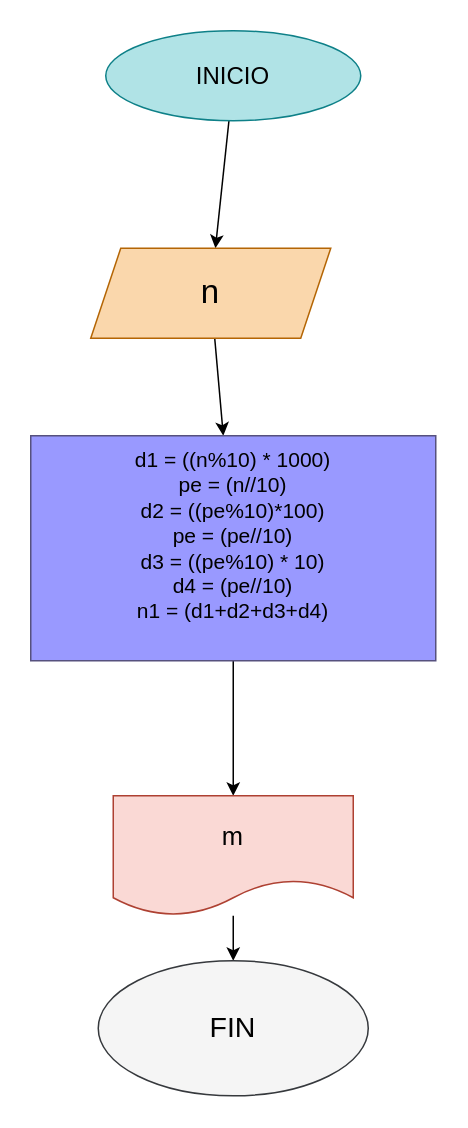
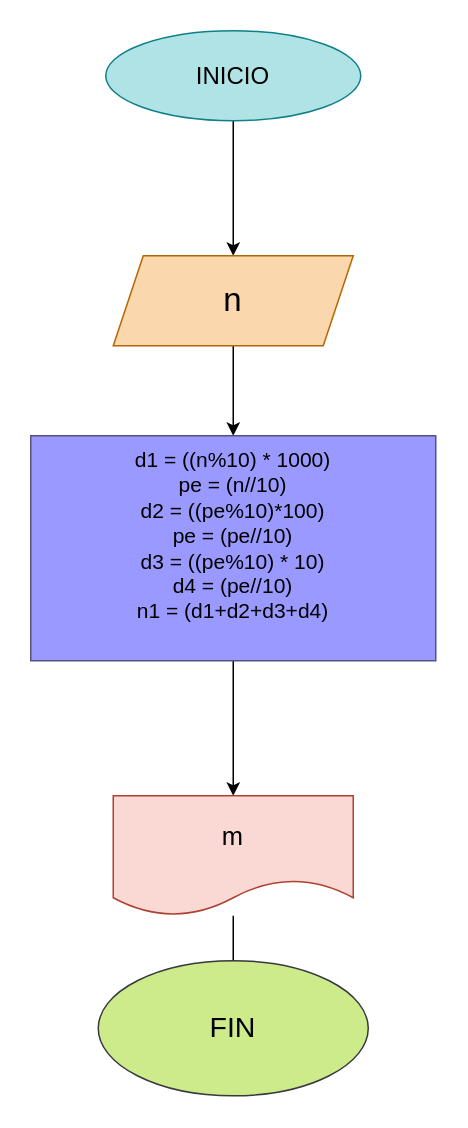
  <mxCell id="0" />
  <mxCell id="1" parent="0" />
  <mxCell id="2" value="" style="edgeStyle=none;html=1;fontSize=22;fontColor=#000000;" edge="1" parent="1" source="3" target="5"><mxGeometry relative="1" as="geometry" /></mxCell>
  <mxCell id="3" value="&lt;font style=&quot;font-size: 16px;&quot; color=&quot;#000000&quot;&gt;INICIO&lt;/font&gt;" style="ellipse;whiteSpace=wrap;html=1;fillColor=#b0e3e6;strokeColor=#0e8088;" parent="1" vertex="1"><mxGeometry x="70" y="20" width="170" height="60" as="geometry" /></mxCell>
  <mxCell id="4" value="" style="edgeStyle=none;html=1;fontSize=22;fontColor=#000000;" edge="1" parent="1" source="5" target="7"><mxGeometry relative="1" as="geometry" /></mxCell>
- <mxCell id="5" value="&lt;font style=&quot;font-size: 22px;&quot; color=&quot;#000000&quot;&gt;n&lt;/font&gt;" style="shape=parallelogram;perimeter=parallelogramPerimeter;whiteSpace=wrap;html=1;fixedSize=1;fillColor=#fad7ac;strokeColor=#b46504;" parent="1" vertex="1"><mxGeometry x="60" y="165" width="160" height="60" as="geometry" /></mxCell>
+ <mxCell id="5" value="&lt;font style=&quot;font-size: 22px;&quot; color=&quot;#000000&quot;&gt;n&lt;/font&gt;" style="shape=parallelogram;perimeter=parallelogramPerimeter;whiteSpace=wrap;html=1;fixedSize=1;fillColor=#fad7ac;strokeColor=#b46504;" parent="1" vertex="1"><mxGeometry x="75" y="170" width="160" height="60" as="geometry" /></mxCell>
  <mxCell id="6" value="" style="edgeStyle=none;html=1;fontSize=22;fontColor=#000000;" edge="1" parent="1" source="7" target="9"><mxGeometry relative="1" as="geometry" /></mxCell>
  <mxCell id="7" value="&lt;font style=&quot;font-size: 14px;&quot; color=&quot;#000000&quot;&gt;d1 = ((n%10) * 1000)&lt;br&gt;pe = (n//10)&lt;br&gt;d2 = ((pe%10)*100)&lt;br&gt;pe = (pe//10)&lt;br&gt;d3 = ((pe%10) * 10)&lt;br&gt;d4 = (pe//10)&lt;br&gt;n1 = (d1+d2+d3+d4)&lt;br&gt;&lt;br&gt;&lt;/font&gt;" style="rounded=0;whiteSpace=wrap;html=1;fillColor=#9999FF;strokeColor=#56517e;" parent="1" vertex="1"><mxGeometry x="20" y="290" width="270" height="150" as="geometry" /></mxCell>
- <mxCell id="8" value="" style="edgeStyle=none;html=1;fontSize=22;fontColor=#000000;" edge="1" parent="1" source="9" target="10"><mxGeometry relative="1" as="geometry" /></mxCell>
+ <mxCell id="8" value="" style="edgeStyle=none;html=1;fontSize=22;fontColor=#000000;endArrow=none;" edge="1" parent="1" source="9" target="10"><mxGeometry relative="1" as="geometry" /></mxCell>
  <mxCell id="9" value="&lt;font style=&quot;font-size: 17px;&quot; color=&quot;#000000&quot;&gt;m&lt;/font&gt;" style="shape=document;whiteSpace=wrap;html=1;boundedLbl=1;fillColor=#fad9d5;strokeColor=#ae4132;" parent="1" vertex="1"><mxGeometry x="75" y="530" width="160" height="80" as="geometry" /></mxCell>
- <mxCell id="10" value="&lt;font style=&quot;font-size: 19px;&quot; color=&quot;#000000&quot;&gt;FIN&lt;/font&gt;" style="ellipse;whiteSpace=wrap;html=1;fillColor=#f5f5f5;strokeColor=#36393d;" parent="1" vertex="1"><mxGeometry x="65" y="640" width="180" height="90" as="geometry" /></mxCell>
+ <mxCell id="10" value="&lt;font style=&quot;font-size: 19px;&quot; color=&quot;#000000&quot;&gt;FIN&lt;/font&gt;" style="ellipse;whiteSpace=wrap;html=1;fillColor=#cdeb8b;strokeColor=#36393d;" parent="1" vertex="1"><mxGeometry x="65" y="640" width="180" height="90" as="geometry" /></mxCell>
